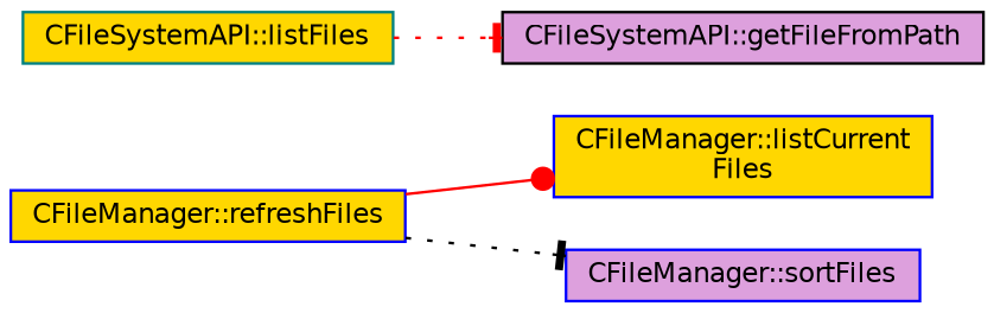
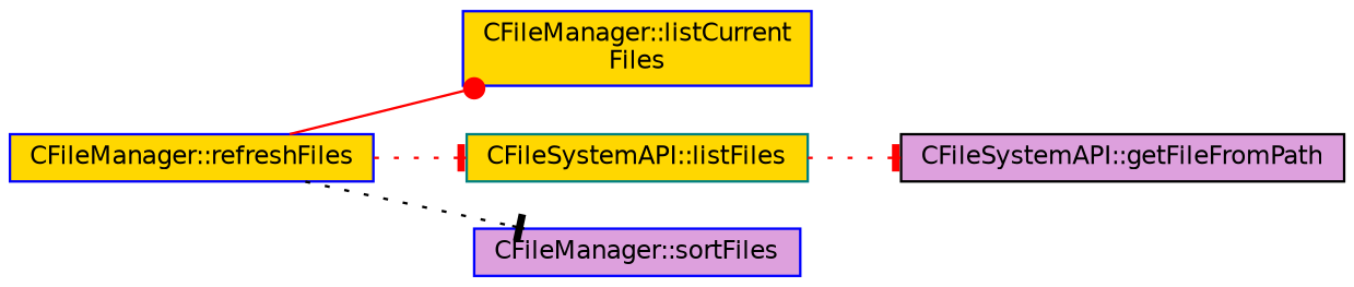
  digraph {
    rankdir=LR
    node [color=blue fillcolor=gold fontname=Helvetica fontsize=10 shape=record style=filled]
    edge [arrowhead=tee color=red fontname=Helvetica fontsize=10 labelfontname=Helvetica labelfontsize=10 style=dotted]
    n1 [fontcolor=black height=0.2 label="CFileManager::listCurrent\lFiles" width=0.4]
    n2 [height=0.2 label="CFileManager::refreshFiles" width=0.4]
    n3 [color=teal height=0.2 label="CFileSystemAPI::listFiles" width=0.4]
    n4 [fillcolor=plum height=0.2 label="CFileManager::sortFiles" width=0.4]
    n5 [color=black fillcolor=plum height=0.2 label="CFileSystemAPI::getFileFromPath" width=0.4]
    n2 -> n1 [arrowhead=dot style=solid]
+   n2 -> n3
    n2 -> n4 [color=black]
    n3 -> n5
  }
